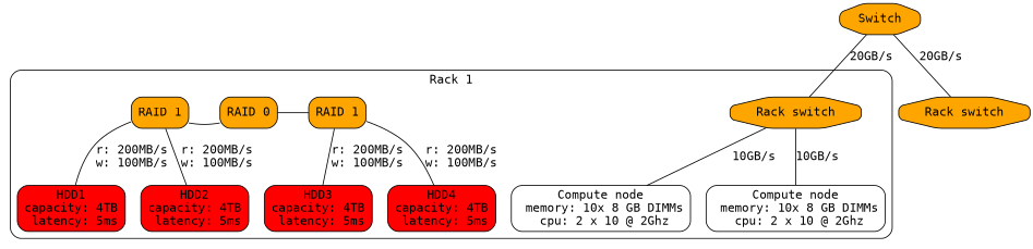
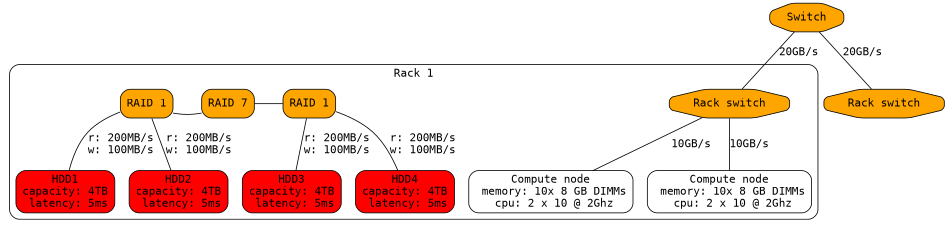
  digraph {
    fontname="DejaVu Sans Mono"
    node [fillcolor=orange fontname="DejaVu Sans Mono" shape=box style="filled, rounded"]
    edge [arrowhead=none fontname="DejaVu Sans Mono"]
    n1 [label="Rack switch" shape=octagon]
-   n2 [label="RAID 0"]
+   n2 [label="RAID 7"]
    n3 [label="RAID 1"]
    n4 [label="RAID 1"]
    n5 [fillcolor=white label="Compute node\n memory: 10x 8 GB DIMMs\n cpu: 2 x 10 @ 2Ghz"]
    n6 [fillcolor=white label="Compute node\n memory: 10x 8 GB DIMMs\n cpu: 2 x 10 @ 2Ghz"]
    n7 [fillcolor=red label="HDD1\ncapacity: 4TB\n latency: 5ms"]
    n8 [fillcolor=red label="HDD2\ncapacity: 4TB\n latency: 5ms"]
    n9 [fillcolor=red label="HDD3\ncapacity: 4TB\n latency: 5ms"]
    n10 [fillcolor=red label="HDD4\ncapacity: 4TB\n latency: 5ms"]
    n11 [label=Switch shape=octagon]
    n12 [label="Rack switch" shape=octagon]
    subgraph cluster_1 {
      label="Rack 1"
      style=rounded
      n5
      n6
      n7
      n8
      n9
      n10
      subgraph sub_2 {
        label="Rack 1"
        rank=same
        style=rounded
        n1
      }
      subgraph sub_3 {
        label="Rack 1"
        rank=same
        style=rounded
        n2
        n3
        n4
      }
    }
    n1 -> n5 [label="10GB/s"]
    n1 -> n6 [label="10GB/s"]
    n2 -> n3
    n2 -> n4
    n3 -> n2 [style=invis]
    n3 -> n7 [label="r: 200MB/s\nw: 100MB/s"]
    n3 -> n8 [label="r: 200MB/s\nw: 100MB/s"]
    n4 -> n9 [label="r: 200MB/s\nw: 100MB/s"]
    n4 -> n10 [label="r: 200MB/s\nw: 100MB/s"]
    n11 -> n1 [label="20GB/s"]
    n11 -> n12 [label="20GB/s"]
  }
